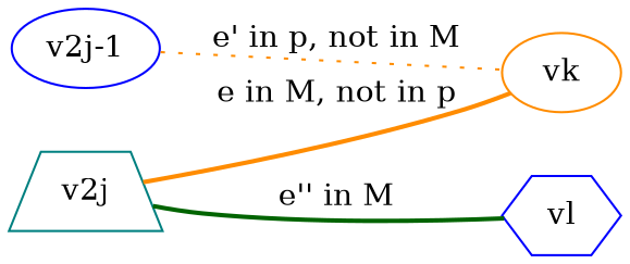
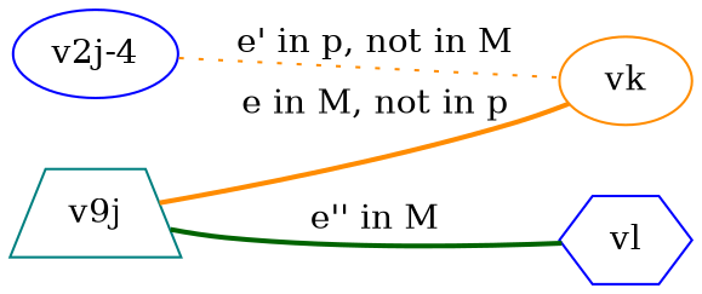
  graph {
    fontname="DejaVu Serif"
    fontsize=45
    rankdir=LR
    node [color=blue fontname="DejaVu Serif" shape=ellipse]
    edge [color=darkorange fontname="DejaVu Serif" style=bold]
    vk [color=darkorange]
-   "v2j-1"
-   v2j [color=teal shape=trapezium]
+   "v2j-1" [label="v2j-4"]
+   v2j [color=teal shape=trapezium label=v9j]
    vl [shape=hexagon]
    "v2j-1" -- vk [label=" e' in p, not in M" style=dotted]
    v2j -- vk [label=" e in M, not in p"]
    v2j -- vl [color=darkgreen label=" e'' in M"]
  }
